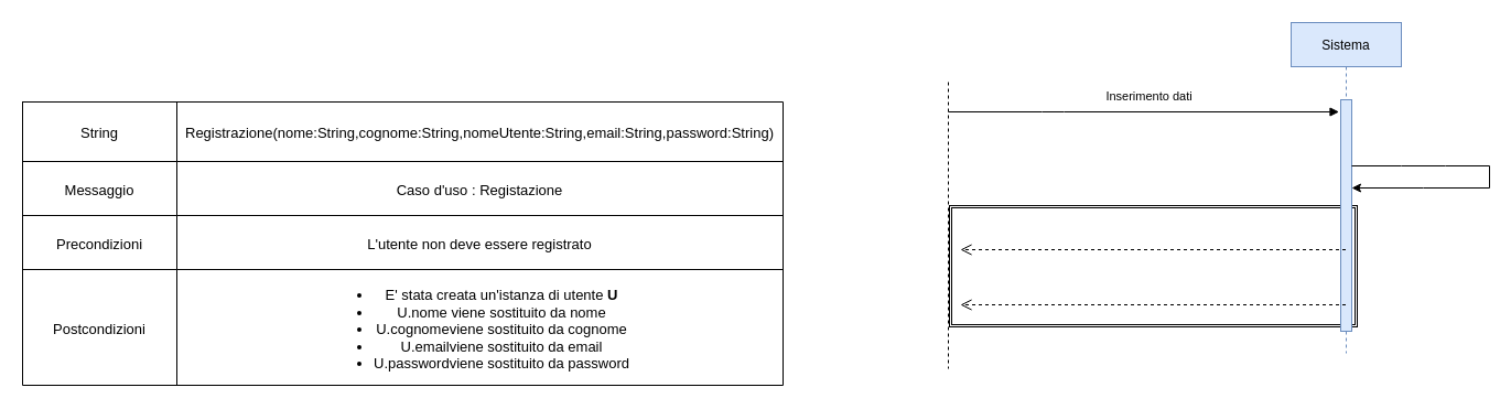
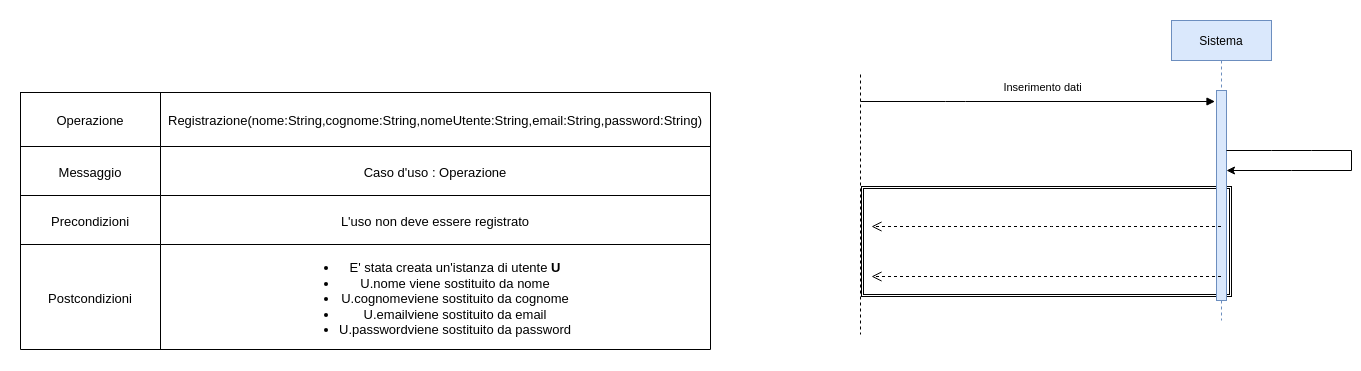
  <mxCell id="0" />
  <mxCell id="1" parent="0" />
  <mxCell id="2" value="" style="shape=ext;double=1;rounded=0;whiteSpace=wrap;html=1;" vertex="1" parent="1"><mxGeometry x="861" y="186" width="370" height="110" as="geometry" /></mxCell>
  <mxCell id="3" value="Sistema" style="shape=umlLifeline;perimeter=lifelinePerimeter;container=1;collapsible=0;recursiveResize=0;rounded=0;shadow=0;strokeWidth=1;fillColor=#dae8fc;strokeColor=#6c8ebf;" vertex="1" parent="1"><mxGeometry x="1171" y="20" width="100" height="300" as="geometry" /></mxCell>
  <mxCell id="4" value="" style="points=[];perimeter=orthogonalPerimeter;rounded=0;shadow=0;strokeWidth=1;fillColor=#dae8fc;strokeColor=#6c8ebf;" vertex="1" parent="3"><mxGeometry x="45" y="70" width="10" height="210" as="geometry" /></mxCell>
  <mxCell id="5" value="" style="endArrow=classic;html=1;rounded=0;" edge="1" parent="3"><mxGeometry width="50" height="50" relative="1" as="geometry"><mxPoint x="55" y="130" as="sourcePoint" /><mxPoint x="55" y="150" as="targetPoint" /><Array as="points"><mxPoint x="100" y="130" /><mxPoint x="140" y="130" /><mxPoint x="180" y="130" /><mxPoint x="180" y="150" /><mxPoint x="120" y="150" /></Array></mxGeometry></mxCell>
  <mxCell id="6" value="" style="verticalAlign=bottom;endArrow=block;shadow=0;strokeWidth=1;" edge="1" parent="1"><mxGeometry relative="1" as="geometry"><mxPoint x="860" y="101" as="sourcePoint" /><mxPoint x="1214.5" y="101" as="targetPoint" /><Array as="points"><mxPoint x="955" y="101" /></Array></mxGeometry></mxCell>
  <mxCell id="7" value="Inserimento dati" style="edgeLabel;html=1;align=center;verticalAlign=middle;resizable=0;points=[];" vertex="1" connectable="0" parent="6"><mxGeometry x="-0.183" y="3" relative="1" as="geometry"><mxPoint x="36" y="-12" as="offset" /></mxGeometry></mxCell>
  <mxCell id="8" value="" style="endArrow=none;dashed=1;html=1;rounded=0;" edge="1" parent="1"><mxGeometry width="50" height="50" relative="1" as="geometry"><mxPoint x="860" y="74" as="sourcePoint" /><mxPoint x="860" y="334" as="targetPoint" /></mxGeometry></mxCell>
  <mxCell id="9" value="" style="verticalAlign=bottom;endArrow=open;dashed=1;endSize=8;shadow=0;strokeWidth=1;" edge="1" parent="1" source="3"><mxGeometry relative="1" as="geometry"><mxPoint x="871" y="276" as="targetPoint" /><mxPoint x="1041" y="276" as="sourcePoint" /></mxGeometry></mxCell>
  <mxCell id="10" value="" style="verticalAlign=bottom;endArrow=open;dashed=1;endSize=8;shadow=0;strokeWidth=1;" edge="1" parent="1"><mxGeometry relative="1" as="geometry"><mxPoint x="871" y="226" as="targetPoint" /><mxPoint x="1220.5" y="226" as="sourcePoint" /><Array as="points"><mxPoint x="1061" y="226" /></Array></mxGeometry></mxCell>
  <mxCell id="11" value="" style="shape=table;startSize=0;container=1;collapsible=0;childLayout=tableLayout;fontSize=16;" vertex="1" parent="1"><mxGeometry x="20" y="92" width="690" height="257" as="geometry" /></mxCell>
  <mxCell id="12" value="" style="shape=tableRow;horizontal=0;startSize=0;swimlaneHead=0;swimlaneBody=0;strokeColor=inherit;top=0;left=0;bottom=0;right=0;collapsible=0;dropTarget=0;fillColor=none;points=[[0,0.5],[1,0.5]];portConstraint=eastwest;fontSize=16;" vertex="1" parent="11"><mxGeometry width="690" height="54" as="geometry" /></mxCell>
- <mxCell id="13" value="&lt;font style=&quot;font-size: 13px;&quot;&gt;String&lt;/font&gt;" style="shape=partialRectangle;html=1;whiteSpace=wrap;connectable=0;strokeColor=inherit;overflow=hidden;fillColor=none;top=0;left=0;bottom=0;right=0;pointerEvents=1;fontSize=16;" vertex="1" parent="12"><mxGeometry width="140" height="54" as="geometry"><mxRectangle width="140" height="54" as="alternateBounds" /></mxGeometry></mxCell>
+ <mxCell id="13" value="&lt;font style=&quot;font-size: 13px;&quot;&gt;Operazione&lt;/font&gt;" style="shape=partialRectangle;html=1;whiteSpace=wrap;connectable=0;strokeColor=inherit;overflow=hidden;fillColor=none;top=0;left=0;bottom=0;right=0;pointerEvents=1;fontSize=16;" vertex="1" parent="12"><mxGeometry width="140" height="54" as="geometry"><mxRectangle width="140" height="54" as="alternateBounds" /></mxGeometry></mxCell>
  <mxCell id="14" value="&lt;font style=&quot;font-size: 13px;&quot;&gt;Registrazione(nome:String,cognome:String,nomeUtente:String,email:String,password:String)&lt;/font&gt;" style="shape=partialRectangle;html=1;whiteSpace=wrap;connectable=0;strokeColor=inherit;overflow=hidden;fillColor=none;top=0;left=0;bottom=0;right=0;pointerEvents=1;fontSize=16;" vertex="1" parent="12"><mxGeometry x="140" width="550" height="54" as="geometry"><mxRectangle width="550" height="54" as="alternateBounds" /></mxGeometry></mxCell>
  <mxCell id="15" value="" style="shape=tableRow;horizontal=0;startSize=0;swimlaneHead=0;swimlaneBody=0;strokeColor=inherit;top=0;left=0;bottom=0;right=0;collapsible=0;dropTarget=0;fillColor=none;points=[[0,0.5],[1,0.5]];portConstraint=eastwest;fontSize=16;" vertex="1" parent="11"><mxGeometry y="54" width="690" height="49" as="geometry" /></mxCell>
  <mxCell id="16" value="&lt;font style=&quot;font-size: 13px;&quot;&gt;Messaggio&lt;/font&gt;" style="shape=partialRectangle;html=1;whiteSpace=wrap;connectable=0;strokeColor=inherit;overflow=hidden;fillColor=none;top=0;left=0;bottom=0;right=0;pointerEvents=1;fontSize=16;" vertex="1" parent="15"><mxGeometry width="140" height="49" as="geometry"><mxRectangle width="140" height="49" as="alternateBounds" /></mxGeometry></mxCell>
- <mxCell id="17" value="&lt;font style=&quot;font-size: 13px;&quot;&gt;Caso d'uso : Registazione&lt;/font&gt;" style="shape=partialRectangle;html=1;whiteSpace=wrap;connectable=0;strokeColor=inherit;overflow=hidden;fillColor=none;top=0;left=0;bottom=0;right=0;pointerEvents=1;fontSize=16;" vertex="1" parent="15"><mxGeometry x="140" width="550" height="49" as="geometry"><mxRectangle width="550" height="49" as="alternateBounds" /></mxGeometry></mxCell>
+ <mxCell id="17" value="&lt;font style=&quot;font-size: 13px;&quot;&gt;Caso d'uso : Operazione&lt;/font&gt;" style="shape=partialRectangle;html=1;whiteSpace=wrap;connectable=0;strokeColor=inherit;overflow=hidden;fillColor=none;top=0;left=0;bottom=0;right=0;pointerEvents=1;fontSize=16;" vertex="1" parent="15"><mxGeometry x="140" width="550" height="49" as="geometry"><mxRectangle width="550" height="49" as="alternateBounds" /></mxGeometry></mxCell>
  <mxCell id="18" value="" style="shape=tableRow;horizontal=0;startSize=0;swimlaneHead=0;swimlaneBody=0;strokeColor=inherit;top=0;left=0;bottom=0;right=0;collapsible=0;dropTarget=0;fillColor=none;points=[[0,0.5],[1,0.5]];portConstraint=eastwest;fontSize=16;" vertex="1" parent="11"><mxGeometry y="103" width="690" height="49" as="geometry" /></mxCell>
  <mxCell id="19" value="&lt;font style=&quot;font-size: 13px;&quot;&gt;Precondizioni&lt;/font&gt;" style="shape=partialRectangle;html=1;whiteSpace=wrap;connectable=0;strokeColor=inherit;overflow=hidden;fillColor=none;top=0;left=0;bottom=0;right=0;pointerEvents=1;fontSize=16;" vertex="1" parent="18"><mxGeometry width="140" height="49" as="geometry"><mxRectangle width="140" height="49" as="alternateBounds" /></mxGeometry></mxCell>
- <mxCell id="20" value="&lt;font style=&quot;font-size: 13px;&quot;&gt;L'utente non deve essere registrato&lt;/font&gt;" style="shape=partialRectangle;html=1;whiteSpace=wrap;connectable=0;strokeColor=inherit;overflow=hidden;fillColor=none;top=0;left=0;bottom=0;right=0;pointerEvents=1;fontSize=16;" vertex="1" parent="18"><mxGeometry x="140" width="550" height="49" as="geometry"><mxRectangle width="550" height="49" as="alternateBounds" /></mxGeometry></mxCell>
+ <mxCell id="20" value="&lt;font style=&quot;font-size: 13px;&quot;&gt;L'uso non deve essere registrato&lt;/font&gt;" style="shape=partialRectangle;html=1;whiteSpace=wrap;connectable=0;strokeColor=inherit;overflow=hidden;fillColor=none;top=0;left=0;bottom=0;right=0;pointerEvents=1;fontSize=16;" vertex="1" parent="18"><mxGeometry x="140" width="550" height="49" as="geometry"><mxRectangle width="550" height="49" as="alternateBounds" /></mxGeometry></mxCell>
  <mxCell id="21" style="shape=tableRow;horizontal=0;startSize=0;swimlaneHead=0;swimlaneBody=0;strokeColor=inherit;top=0;left=0;bottom=0;right=0;collapsible=0;dropTarget=0;fillColor=none;points=[[0,0.5],[1,0.5]];portConstraint=eastwest;fontSize=16;" vertex="1" parent="11"><mxGeometry y="152" width="690" height="105" as="geometry" /></mxCell>
  <mxCell id="22" value="&lt;font style=&quot;font-size: 13px;&quot;&gt;Postcondizioni&lt;/font&gt;" style="shape=partialRectangle;html=1;whiteSpace=wrap;connectable=0;strokeColor=inherit;overflow=hidden;fillColor=none;top=0;left=0;bottom=0;right=0;pointerEvents=1;fontSize=16;" vertex="1" parent="21"><mxGeometry width="140" height="105" as="geometry"><mxRectangle width="140" height="105" as="alternateBounds" /></mxGeometry></mxCell>
  <mxCell id="23" value="&lt;ul style=&quot;font-size: 13px;&quot;&gt;&lt;li&gt;E' stata creata un'istanza di utente &lt;b&gt;U&lt;/b&gt;&lt;/li&gt;&lt;li&gt;U.nome viene sostituito da nome&lt;/li&gt;&lt;li style=&quot;border-color: var(--border-color);&quot;&gt;U.cognomeviene sostituito da cognome&lt;/li&gt;&lt;li style=&quot;border-color: var(--border-color);&quot;&gt;U.emailviene sostituito da email&lt;/li&gt;&lt;li style=&quot;border-color: var(--border-color);&quot;&gt;U.passwordviene sostituito da password&lt;/li&gt;&lt;/ul&gt;" style="shape=partialRectangle;html=1;whiteSpace=wrap;connectable=0;strokeColor=inherit;overflow=hidden;fillColor=none;top=0;left=0;bottom=0;right=0;pointerEvents=1;fontSize=16;" vertex="1" parent="21"><mxGeometry x="140" width="550" height="105" as="geometry"><mxRectangle width="550" height="105" as="alternateBounds" /></mxGeometry></mxCell>
